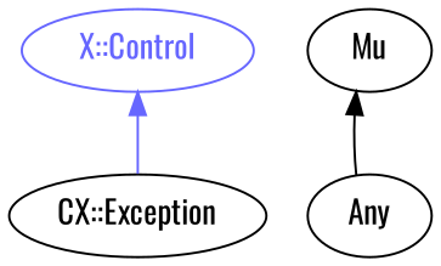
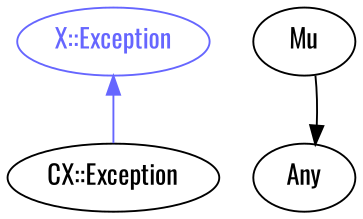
  digraph {
    fontname=Oswald
    rankdir=BT
    splines=polyline
    node [color="#000000" fontcolor="#000000" fontname=Oswald]
    edge [fontname=Oswald]
    n1 [label="CX::Exception"]
-   "X::Control" [color="#6666FF" fontcolor="#6666FF"]
+   "X::Control" [color="#6666FF" fontcolor="#6666FF" label="X::Exception"]
    Any
    Mu
    n1 -> "X::Control" [color="#6666FF"]
-   Any -> Mu [color="#000000"]
+   Mu -> Any [color="#000000"]
  }
